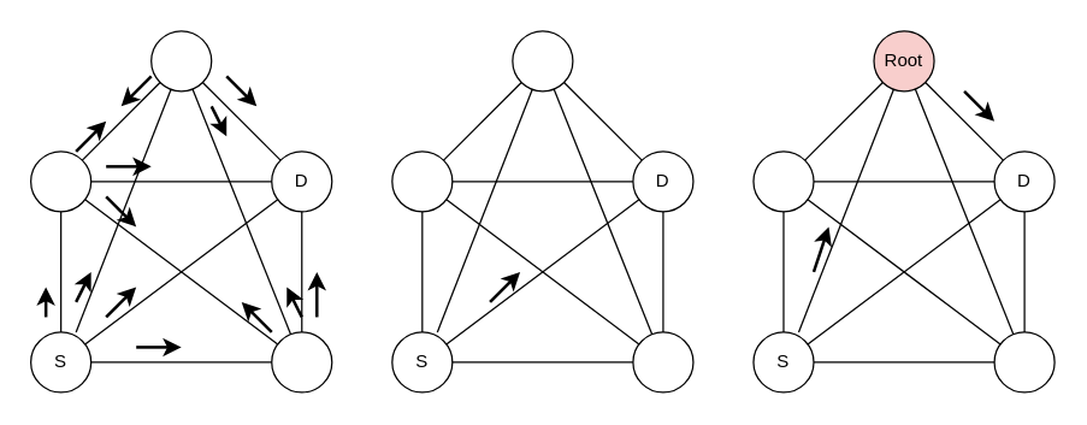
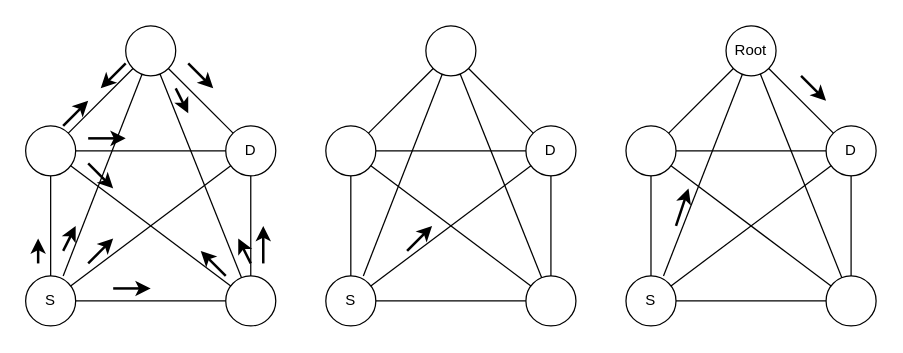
  <mxCell id="0" />
  <mxCell id="1" parent="0" />
  <mxCell id="2" value="" style="ellipse;whiteSpace=wrap;html=1;aspect=fixed;" vertex="1" parent="1"><mxGeometry x="100" y="20" width="40" height="40" as="geometry" /></mxCell>
  <mxCell id="3" value="D" style="ellipse;whiteSpace=wrap;html=1;aspect=fixed;" vertex="1" parent="1"><mxGeometry x="180" y="100" width="40" height="40" as="geometry" /></mxCell>
  <mxCell id="4" value="" style="ellipse;whiteSpace=wrap;html=1;aspect=fixed;" vertex="1" parent="1"><mxGeometry x="180" y="220" width="40" height="40" as="geometry" /></mxCell>
  <mxCell id="5" value="S" style="ellipse;whiteSpace=wrap;html=1;aspect=fixed;" vertex="1" parent="1"><mxGeometry x="20" y="220" width="40" height="40" as="geometry" /></mxCell>
  <mxCell id="6" value="" style="ellipse;whiteSpace=wrap;html=1;aspect=fixed;" vertex="1" parent="1"><mxGeometry x="20" y="100" width="40" height="40" as="geometry" /></mxCell>
  <mxCell id="7" value="" style="endArrow=none;html=1;rounded=0;" edge="1" parent="1" source="6" target="2"><mxGeometry width="50" height="50" relative="1" as="geometry"><mxPoint x="50" y="100" as="sourcePoint" /><mxPoint x="100" y="50" as="targetPoint" /></mxGeometry></mxCell>
  <mxCell id="8" value="" style="endArrow=none;html=1;rounded=0;" edge="1" parent="1" source="6" target="5"><mxGeometry width="50" height="50" relative="1" as="geometry"><mxPoint x="64.142" y="115.858" as="sourcePoint" /><mxPoint x="115.858" y="64.142" as="targetPoint" /></mxGeometry></mxCell>
  <mxCell id="9" value="" style="endArrow=none;html=1;rounded=0;" edge="1" parent="1" source="6" target="4"><mxGeometry width="50" height="50" relative="1" as="geometry"><mxPoint x="74.142" y="125.858" as="sourcePoint" /><mxPoint x="125.858" y="74.142" as="targetPoint" /></mxGeometry></mxCell>
  <mxCell id="10" value="" style="endArrow=none;html=1;rounded=0;" edge="1" parent="1" source="6" target="3"><mxGeometry width="50" height="50" relative="1" as="geometry"><mxPoint x="84.142" y="135.858" as="sourcePoint" /><mxPoint x="135.858" y="84.142" as="targetPoint" /></mxGeometry></mxCell>
  <mxCell id="11" value="" style="endArrow=none;html=1;rounded=0;" edge="1" parent="1" source="5" target="4"><mxGeometry width="50" height="50" relative="1" as="geometry"><mxPoint x="94.142" y="145.858" as="sourcePoint" /><mxPoint x="145.858" y="94.142" as="targetPoint" /></mxGeometry></mxCell>
  <mxCell id="12" value="" style="endArrow=none;html=1;rounded=0;" edge="1" parent="1" source="5" target="3"><mxGeometry width="50" height="50" relative="1" as="geometry"><mxPoint x="104.142" y="155.858" as="sourcePoint" /><mxPoint x="155.858" y="104.142" as="targetPoint" /></mxGeometry></mxCell>
  <mxCell id="13" value="" style="endArrow=none;html=1;rounded=0;" edge="1" parent="1" source="2" target="3"><mxGeometry width="50" height="50" relative="1" as="geometry"><mxPoint x="114.142" y="165.858" as="sourcePoint" /><mxPoint x="165.858" y="114.142" as="targetPoint" /></mxGeometry></mxCell>
  <mxCell id="14" value="" style="endArrow=none;html=1;rounded=0;" edge="1" parent="1" source="4" target="3"><mxGeometry width="50" height="50" relative="1" as="geometry"><mxPoint x="124.142" y="175.858" as="sourcePoint" /><mxPoint x="175.858" y="124.142" as="targetPoint" /></mxGeometry></mxCell>
  <mxCell id="15" value="" style="endArrow=none;html=1;rounded=0;entryX=0.325;entryY=0.975;entryDx=0;entryDy=0;entryPerimeter=0;" edge="1" parent="1" target="2"><mxGeometry width="50" height="50" relative="1" as="geometry"><mxPoint x="50" y="220" as="sourcePoint" /><mxPoint x="120" y="60" as="targetPoint" /></mxGeometry></mxCell>
  <mxCell id="16" value="" style="endArrow=none;html=1;rounded=0;" edge="1" parent="1" source="4" target="2"><mxGeometry width="50" height="50" relative="1" as="geometry"><mxPoint x="144.142" y="195.858" as="sourcePoint" /><mxPoint x="195.858" y="144.142" as="targetPoint" /></mxGeometry></mxCell>
  <mxCell id="17" value="" style="ellipse;whiteSpace=wrap;html=1;aspect=fixed;" vertex="1" parent="1"><mxGeometry x="340" y="20" width="40" height="40" as="geometry" /></mxCell>
  <mxCell id="18" value="D" style="ellipse;whiteSpace=wrap;html=1;aspect=fixed;" vertex="1" parent="1"><mxGeometry x="420" y="100" width="40" height="40" as="geometry" /></mxCell>
  <mxCell id="19" value="" style="ellipse;whiteSpace=wrap;html=1;aspect=fixed;" vertex="1" parent="1"><mxGeometry x="420" y="220" width="40" height="40" as="geometry" /></mxCell>
  <mxCell id="20" value="S" style="ellipse;whiteSpace=wrap;html=1;aspect=fixed;" vertex="1" parent="1"><mxGeometry x="260" y="220" width="40" height="40" as="geometry" /></mxCell>
  <mxCell id="21" value="" style="ellipse;whiteSpace=wrap;html=1;aspect=fixed;" vertex="1" parent="1"><mxGeometry x="260" y="100" width="40" height="40" as="geometry" /></mxCell>
  <mxCell id="22" value="" style="endArrow=none;html=1;rounded=0;" edge="1" parent="1" source="21" target="17"><mxGeometry width="50" height="50" relative="1" as="geometry"><mxPoint x="290" y="100" as="sourcePoint" /><mxPoint x="340" y="50" as="targetPoint" /></mxGeometry></mxCell>
  <mxCell id="23" value="" style="endArrow=none;html=1;rounded=0;" edge="1" parent="1" source="21" target="20"><mxGeometry width="50" height="50" relative="1" as="geometry"><mxPoint x="304.142" y="115.858" as="sourcePoint" /><mxPoint x="355.858" y="64.142" as="targetPoint" /></mxGeometry></mxCell>
  <mxCell id="24" value="" style="endArrow=none;html=1;rounded=0;" edge="1" parent="1" source="21" target="19"><mxGeometry width="50" height="50" relative="1" as="geometry"><mxPoint x="314.142" y="125.858" as="sourcePoint" /><mxPoint x="365.858" y="74.142" as="targetPoint" /></mxGeometry></mxCell>
  <mxCell id="25" value="" style="endArrow=none;html=1;rounded=0;" edge="1" parent="1" source="21" target="18"><mxGeometry width="50" height="50" relative="1" as="geometry"><mxPoint x="324.142" y="135.858" as="sourcePoint" /><mxPoint x="375.858" y="84.142" as="targetPoint" /></mxGeometry></mxCell>
  <mxCell id="26" value="" style="endArrow=none;html=1;rounded=0;" edge="1" parent="1" source="20" target="19"><mxGeometry width="50" height="50" relative="1" as="geometry"><mxPoint x="334.142" y="145.858" as="sourcePoint" /><mxPoint x="385.858" y="94.142" as="targetPoint" /></mxGeometry></mxCell>
  <mxCell id="27" value="" style="endArrow=none;html=1;rounded=0;" edge="1" parent="1" source="20" target="18"><mxGeometry width="50" height="50" relative="1" as="geometry"><mxPoint x="344.142" y="155.858" as="sourcePoint" /><mxPoint x="395.858" y="104.142" as="targetPoint" /></mxGeometry></mxCell>
  <mxCell id="28" value="" style="endArrow=none;html=1;rounded=0;" edge="1" parent="1" source="17" target="18"><mxGeometry width="50" height="50" relative="1" as="geometry"><mxPoint x="354.142" y="165.858" as="sourcePoint" /><mxPoint x="405.858" y="114.142" as="targetPoint" /></mxGeometry></mxCell>
  <mxCell id="29" value="" style="endArrow=none;html=1;rounded=0;" edge="1" parent="1" source="19" target="18"><mxGeometry width="50" height="50" relative="1" as="geometry"><mxPoint x="364.142" y="175.858" as="sourcePoint" /><mxPoint x="415.858" y="124.142" as="targetPoint" /></mxGeometry></mxCell>
  <mxCell id="30" value="" style="endArrow=none;html=1;rounded=0;entryX=0.325;entryY=0.975;entryDx=0;entryDy=0;entryPerimeter=0;" edge="1" parent="1" target="17"><mxGeometry width="50" height="50" relative="1" as="geometry"><mxPoint x="290" y="220" as="sourcePoint" /><mxPoint x="360" y="60" as="targetPoint" /></mxGeometry></mxCell>
  <mxCell id="31" value="" style="endArrow=none;html=1;rounded=0;" edge="1" parent="1" source="19" target="17"><mxGeometry width="50" height="50" relative="1" as="geometry"><mxPoint x="384.142" y="195.858" as="sourcePoint" /><mxPoint x="435.858" y="144.142" as="targetPoint" /></mxGeometry></mxCell>
  <mxCell id="32" value="" style="endArrow=classic;html=1;rounded=0;strokeColor=#000000;strokeWidth=2;" edge="1" parent="1"><mxGeometry width="50" height="50" relative="1" as="geometry"><mxPoint x="70" y="210" as="sourcePoint" /><mxPoint x="90" y="190" as="targetPoint" /></mxGeometry></mxCell>
  <mxCell id="33" value="" style="endArrow=classic;html=1;rounded=0;strokeColor=#000000;strokeWidth=2;" edge="1" parent="1"><mxGeometry width="50" height="50" relative="1" as="geometry"><mxPoint x="50" y="200" as="sourcePoint" /><mxPoint x="60" y="180" as="targetPoint" /></mxGeometry></mxCell>
  <mxCell id="34" value="" style="endArrow=classic;html=1;rounded=0;strokeColor=#000000;strokeWidth=2;" edge="1" parent="1"><mxGeometry width="50" height="50" relative="1" as="geometry"><mxPoint x="90" y="230" as="sourcePoint" /><mxPoint x="120" y="230" as="targetPoint" /></mxGeometry></mxCell>
  <mxCell id="35" value="" style="endArrow=classic;html=1;rounded=0;strokeColor=#000000;strokeWidth=2;" edge="1" parent="1"><mxGeometry width="50" height="50" relative="1" as="geometry"><mxPoint x="30" y="210" as="sourcePoint" /><mxPoint x="30" y="190" as="targetPoint" /></mxGeometry></mxCell>
  <mxCell id="36" value="" style="endArrow=classic;html=1;rounded=0;strokeColor=#000000;strokeWidth=2;" edge="1" parent="1"><mxGeometry width="50" height="50" relative="1" as="geometry"><mxPoint x="50" y="100" as="sourcePoint" /><mxPoint x="70" y="80" as="targetPoint" /></mxGeometry></mxCell>
  <mxCell id="37" value="" style="endArrow=classic;html=1;rounded=0;strokeColor=#000000;strokeWidth=2;" edge="1" parent="1"><mxGeometry width="50" height="50" relative="1" as="geometry"><mxPoint x="70" y="110" as="sourcePoint" /><mxPoint x="100" y="110" as="targetPoint" /></mxGeometry></mxCell>
  <mxCell id="38" value="" style="endArrow=classic;html=1;rounded=0;strokeColor=#000000;strokeWidth=2;" edge="1" parent="1"><mxGeometry width="50" height="50" relative="1" as="geometry"><mxPoint x="70" y="130" as="sourcePoint" /><mxPoint x="90" y="150" as="targetPoint" /></mxGeometry></mxCell>
  <mxCell id="39" value="" style="endArrow=classic;html=1;rounded=0;strokeColor=#000000;strokeWidth=2;" edge="1" parent="1"><mxGeometry width="50" height="50" relative="1" as="geometry"><mxPoint x="150" y="50" as="sourcePoint" /><mxPoint x="170" y="70" as="targetPoint" /></mxGeometry></mxCell>
  <mxCell id="40" value="" style="endArrow=classic;html=1;rounded=0;strokeColor=#000000;strokeWidth=2;" edge="1" parent="1"><mxGeometry width="50" height="50" relative="1" as="geometry"><mxPoint x="210" y="210" as="sourcePoint" /><mxPoint x="210" y="180" as="targetPoint" /></mxGeometry></mxCell>
  <mxCell id="41" value="" style="endArrow=classic;html=1;rounded=0;strokeColor=#000000;strokeWidth=2;" edge="1" parent="1"><mxGeometry width="50" height="50" relative="1" as="geometry"><mxPoint x="180" y="220" as="sourcePoint" /><mxPoint x="160" y="200" as="targetPoint" /></mxGeometry></mxCell>
  <mxCell id="42" value="" style="endArrow=classic;html=1;rounded=0;strokeColor=#000000;strokeWidth=2;" edge="1" parent="1"><mxGeometry width="50" height="50" relative="1" as="geometry"><mxPoint x="200" y="210" as="sourcePoint" /><mxPoint x="190" y="190" as="targetPoint" /></mxGeometry></mxCell>
  <mxCell id="43" value="" style="endArrow=classic;html=1;rounded=0;strokeColor=#000000;strokeWidth=2;" edge="1" parent="1"><mxGeometry width="50" height="50" relative="1" as="geometry"><mxPoint x="140" y="70" as="sourcePoint" /><mxPoint x="150" y="90" as="targetPoint" /></mxGeometry></mxCell>
  <mxCell id="44" value="" style="endArrow=classic;html=1;rounded=0;strokeColor=#000000;strokeWidth=2;exitX=0;exitY=0.75;exitDx=0;exitDy=0;exitPerimeter=0;" edge="1" parent="1" source="2"><mxGeometry width="50" height="50" relative="1" as="geometry"><mxPoint x="90" y="50" as="sourcePoint" /><mxPoint x="80" y="70" as="targetPoint" /></mxGeometry></mxCell>
  <mxCell id="45" value="" style="endArrow=classic;html=1;rounded=0;strokeColor=#000000;strokeWidth=2;" edge="1" parent="1"><mxGeometry width="50" height="50" relative="1" as="geometry"><mxPoint x="325" y="200" as="sourcePoint" /><mxPoint x="345" y="180" as="targetPoint" /></mxGeometry></mxCell>
- <mxCell id="46" value="Root" style="ellipse;whiteSpace=wrap;html=1;aspect=fixed;fillColor=#f8cecc;" vertex="1" parent="1"><mxGeometry x="580" y="20" width="40" height="40" as="geometry" /></mxCell>
+ <mxCell id="46" value="Root" style="ellipse;whiteSpace=wrap;html=1;aspect=fixed;" vertex="1" parent="1"><mxGeometry x="580" y="20" width="40" height="40" as="geometry" /></mxCell>
  <mxCell id="47" value="D" style="ellipse;whiteSpace=wrap;html=1;aspect=fixed;" vertex="1" parent="1"><mxGeometry x="660" y="100" width="40" height="40" as="geometry" /></mxCell>
  <mxCell id="48" value="" style="ellipse;whiteSpace=wrap;html=1;aspect=fixed;" vertex="1" parent="1"><mxGeometry x="660" y="220" width="40" height="40" as="geometry" /></mxCell>
  <mxCell id="49" value="S" style="ellipse;whiteSpace=wrap;html=1;aspect=fixed;" vertex="1" parent="1"><mxGeometry x="500" y="220" width="40" height="40" as="geometry" /></mxCell>
  <mxCell id="50" value="" style="ellipse;whiteSpace=wrap;html=1;aspect=fixed;" vertex="1" parent="1"><mxGeometry x="500" y="100" width="40" height="40" as="geometry" /></mxCell>
  <mxCell id="51" value="" style="endArrow=none;html=1;rounded=0;" edge="1" parent="1" source="50" target="46"><mxGeometry width="50" height="50" relative="1" as="geometry"><mxPoint x="530" y="100" as="sourcePoint" /><mxPoint x="580" y="50" as="targetPoint" /></mxGeometry></mxCell>
  <mxCell id="52" value="" style="endArrow=none;html=1;rounded=0;" edge="1" parent="1" source="50" target="49"><mxGeometry width="50" height="50" relative="1" as="geometry"><mxPoint x="544.142" y="115.858" as="sourcePoint" /><mxPoint x="595.858" y="64.142" as="targetPoint" /></mxGeometry></mxCell>
  <mxCell id="53" value="" style="endArrow=none;html=1;rounded=0;" edge="1" parent="1" source="50" target="48"><mxGeometry width="50" height="50" relative="1" as="geometry"><mxPoint x="554.142" y="125.858" as="sourcePoint" /><mxPoint x="605.858" y="74.142" as="targetPoint" /></mxGeometry></mxCell>
  <mxCell id="54" value="" style="endArrow=none;html=1;rounded=0;" edge="1" parent="1" source="50" target="47"><mxGeometry width="50" height="50" relative="1" as="geometry"><mxPoint x="564.142" y="135.858" as="sourcePoint" /><mxPoint x="615.858" y="84.142" as="targetPoint" /></mxGeometry></mxCell>
  <mxCell id="55" value="" style="endArrow=none;html=1;rounded=0;" edge="1" parent="1" source="49" target="48"><mxGeometry width="50" height="50" relative="1" as="geometry"><mxPoint x="574.142" y="145.858" as="sourcePoint" /><mxPoint x="625.858" y="94.142" as="targetPoint" /></mxGeometry></mxCell>
  <mxCell id="56" value="" style="endArrow=none;html=1;rounded=0;" edge="1" parent="1" source="49" target="47"><mxGeometry width="50" height="50" relative="1" as="geometry"><mxPoint x="584.142" y="155.858" as="sourcePoint" /><mxPoint x="635.858" y="104.142" as="targetPoint" /></mxGeometry></mxCell>
  <mxCell id="57" value="" style="endArrow=none;html=1;rounded=0;" edge="1" parent="1" source="46" target="47"><mxGeometry width="50" height="50" relative="1" as="geometry"><mxPoint x="594.142" y="165.858" as="sourcePoint" /><mxPoint x="645.858" y="114.142" as="targetPoint" /></mxGeometry></mxCell>
  <mxCell id="58" value="" style="endArrow=none;html=1;rounded=0;" edge="1" parent="1" source="48" target="47"><mxGeometry width="50" height="50" relative="1" as="geometry"><mxPoint x="604.142" y="175.858" as="sourcePoint" /><mxPoint x="655.858" y="124.142" as="targetPoint" /></mxGeometry></mxCell>
  <mxCell id="59" value="" style="endArrow=none;html=1;rounded=0;entryX=0.325;entryY=0.975;entryDx=0;entryDy=0;entryPerimeter=0;" edge="1" parent="1" target="46"><mxGeometry width="50" height="50" relative="1" as="geometry"><mxPoint x="530" y="220" as="sourcePoint" /><mxPoint x="600" y="60" as="targetPoint" /></mxGeometry></mxCell>
  <mxCell id="60" value="" style="endArrow=none;html=1;rounded=0;" edge="1" parent="1" source="48" target="46"><mxGeometry width="50" height="50" relative="1" as="geometry"><mxPoint x="624.142" y="195.858" as="sourcePoint" /><mxPoint x="675.858" y="144.142" as="targetPoint" /></mxGeometry></mxCell>
  <mxCell id="61" value="" style="endArrow=classic;html=1;rounded=0;strokeColor=#000000;strokeWidth=2;" edge="1" parent="1"><mxGeometry width="50" height="50" relative="1" as="geometry"><mxPoint x="540" y="180" as="sourcePoint" /><mxPoint x="550" y="150" as="targetPoint" /></mxGeometry></mxCell>
  <mxCell id="62" value="" style="endArrow=classic;html=1;rounded=0;strokeColor=#000000;strokeWidth=2;" edge="1" parent="1"><mxGeometry width="50" height="50" relative="1" as="geometry"><mxPoint x="640" y="60" as="sourcePoint" /><mxPoint x="660" y="80" as="targetPoint" /></mxGeometry></mxCell>
